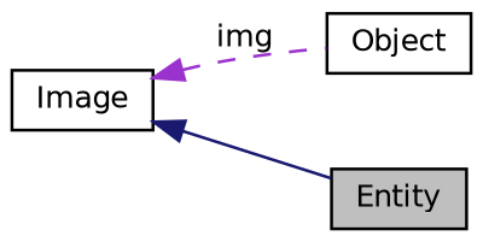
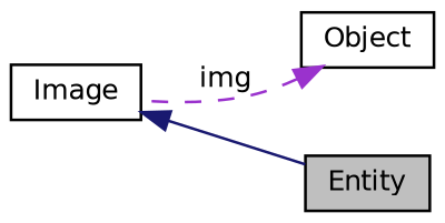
  digraph {
    rankdir=LR
    node [color=black fillcolor=white fontname=Helvetica fontsize=10 shape=record style=filled]
    edge [dir=back fontname=Helvetica fontsize=10 labelfontname=Helvetica labelfontsize=10]
    n1 [fillcolor=grey75 fontcolor=black height=0.2 label=Entity width=0.4]
    n2 [height=0.2 label=Object width=0.4]
    n3 [height=0.2 label=Image width=0.4]
    n3 -> n1 [color=midnightblue style=solid]
-   n3 -> n2 [color=darkorchid3 label=" img" style=dashed]
+   n2 -> n3 [color=darkorchid3 label=" img" style=dashed]
  }
